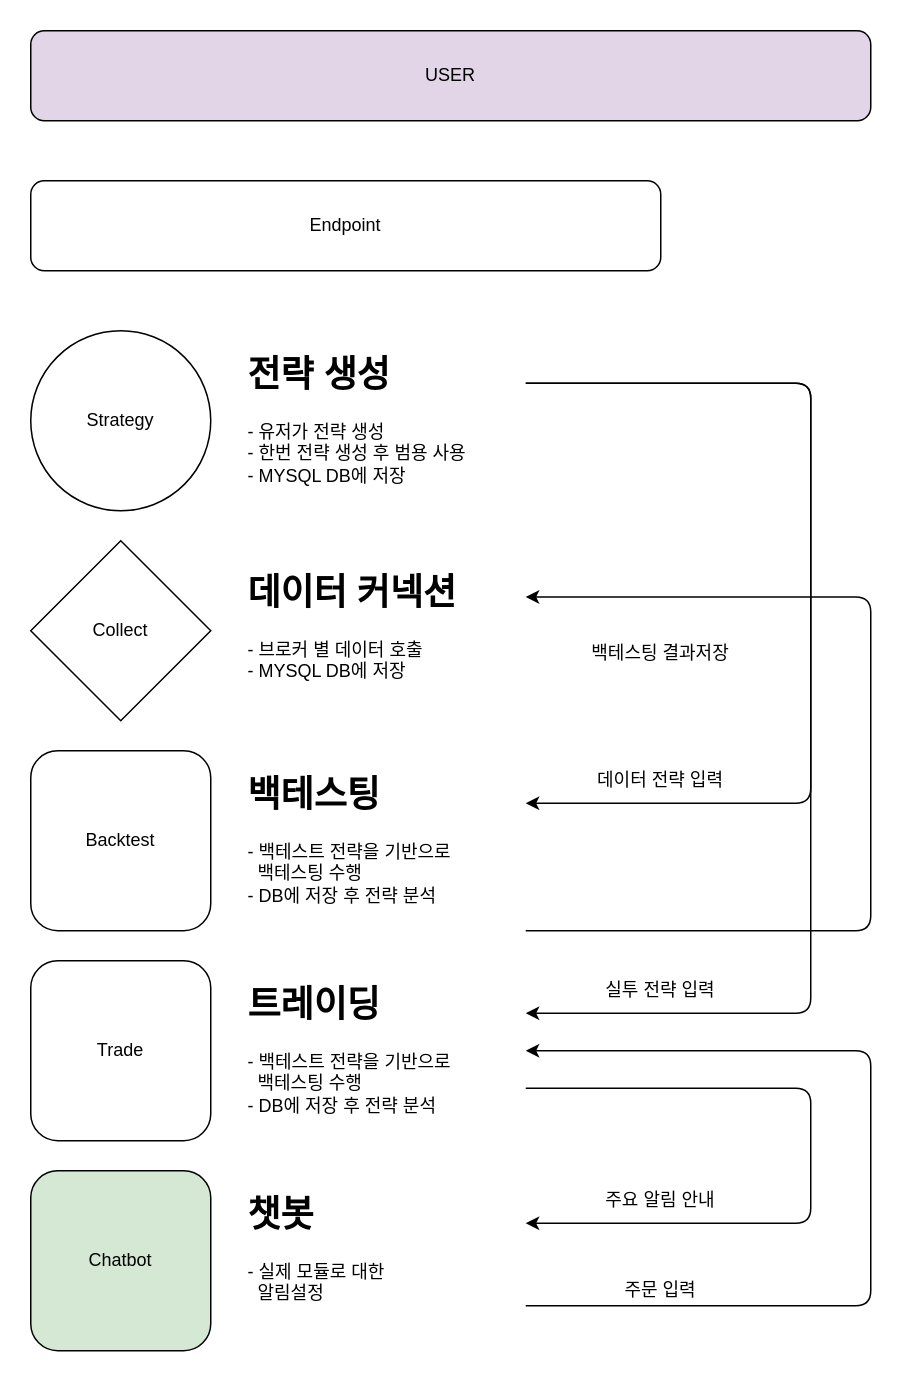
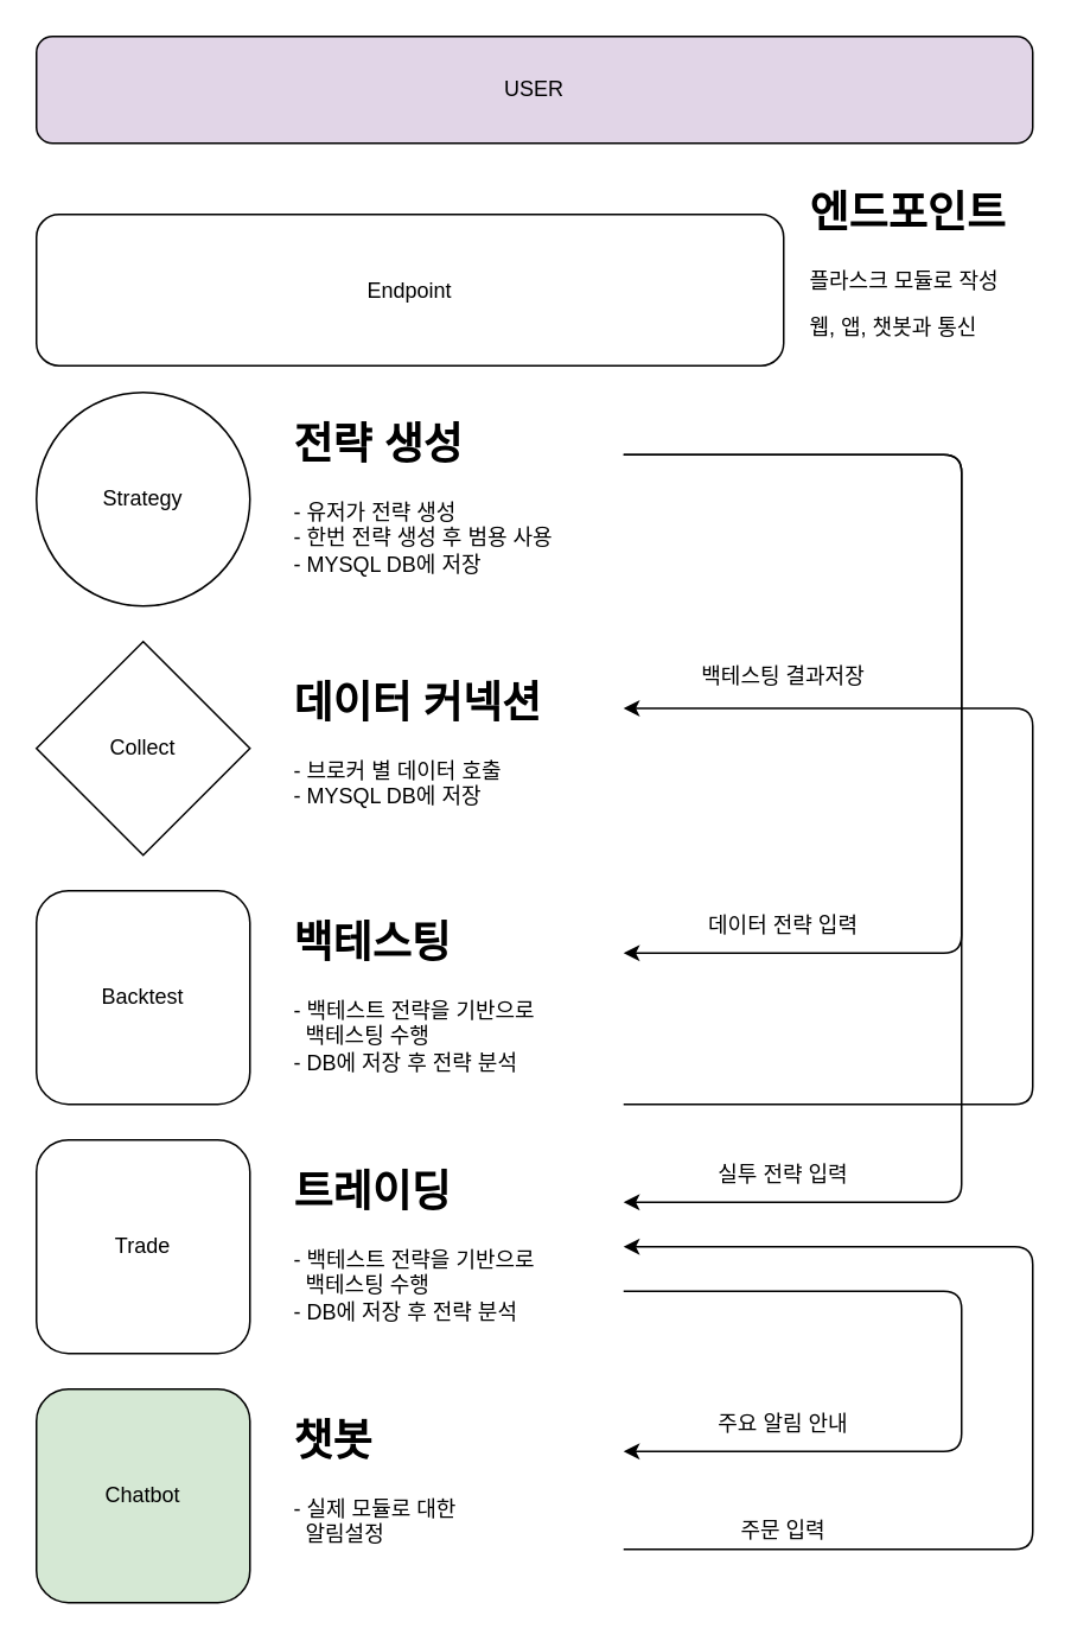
  <mxCell id="0" />
  <mxCell id="1" parent="0" />
  <mxCell id="2" value="" style="group" vertex="1" connectable="0" parent="1"><mxGeometry x="20" y="500" width="330" height="120" as="geometry" /></mxCell>
  <mxCell id="3" value="Backtest" style="rounded=1;whiteSpace=wrap;html=1;" vertex="1" parent="2"><mxGeometry width="120" height="120" as="geometry" /></mxCell>
  <mxCell id="4" value="&lt;h1&gt;백테스팅&lt;/h1&gt;&lt;div&gt;- 백테스트 전략을 기반으로&lt;/div&gt;&lt;div&gt;&amp;nbsp; 백테스팅 수행&lt;/div&gt;&lt;div&gt;- DB에 저장 후 전략 분석&lt;/div&gt;" style="text;html=1;strokeColor=none;fillColor=none;spacing=5;spacingTop=-20;whiteSpace=wrap;overflow=hidden;rounded=0;" vertex="1" parent="2"><mxGeometry x="140" y="10" width="190" height="100" as="geometry" /></mxCell>
  <mxCell id="5" value="" style="group" vertex="1" connectable="0" parent="1"><mxGeometry x="20" y="640" width="330" height="120" as="geometry" /></mxCell>
  <mxCell id="6" value="Trade" style="rounded=1;whiteSpace=wrap;html=1;" vertex="1" parent="5"><mxGeometry width="120" height="120" as="geometry" /></mxCell>
  <mxCell id="7" value="&lt;h1&gt;트레이딩&lt;/h1&gt;&lt;div&gt;- 백테스트 전략을 기반으로&lt;/div&gt;&lt;div&gt;&amp;nbsp; 백테스팅 수행&lt;/div&gt;&lt;div&gt;- DB에 저장 후 전략 분석&lt;/div&gt;" style="text;html=1;strokeColor=none;fillColor=none;spacing=5;spacingTop=-20;whiteSpace=wrap;overflow=hidden;rounded=0;" vertex="1" parent="5"><mxGeometry x="140" y="10" width="190" height="100" as="geometry" /></mxCell>
  <mxCell id="8" value="" style="group" vertex="1" connectable="0" parent="1"><mxGeometry x="20" y="360" width="330" height="120" as="geometry" /></mxCell>
  <mxCell id="9" value="Collect" style="rhombus;whiteSpace=wrap;html=1;" vertex="1" parent="8"><mxGeometry width="120" height="120" as="geometry" /></mxCell>
  <mxCell id="10" value="&lt;h1&gt;&lt;span&gt;데이터 커넥션&lt;/span&gt;&lt;/h1&gt;&lt;div&gt;&lt;span&gt;- 브로커 별 데이터 호출&lt;/span&gt;&lt;/div&gt;&lt;div&gt;&lt;span&gt;- MYSQL DB에 저장&lt;/span&gt;&lt;br&gt;&lt;/div&gt;" style="text;html=1;strokeColor=none;fillColor=none;spacing=5;spacingTop=-20;whiteSpace=wrap;overflow=hidden;rounded=0;" vertex="1" parent="8"><mxGeometry x="140" y="15" width="190" height="90" as="geometry" /></mxCell>
  <mxCell id="11" value="" style="group" vertex="1" connectable="0" parent="1"><mxGeometry x="20" y="220" width="330" height="120" as="geometry" /></mxCell>
  <mxCell id="12" value="Strategy" style="ellipse;whiteSpace=wrap;html=1;" vertex="1" parent="11"><mxGeometry width="120" height="120" as="geometry" /></mxCell>
  <mxCell id="13" value="&lt;h1&gt;&lt;span&gt;전략 생성&lt;/span&gt;&lt;/h1&gt;&lt;div&gt;&lt;span&gt;- 유저가 전략 생성&amp;nbsp;&lt;/span&gt;&lt;/div&gt;&lt;div&gt;&lt;span&gt;- 한번 전략 생성 후 범용 사용&lt;/span&gt;&lt;/div&gt;&lt;div&gt;&lt;span&gt;- MYSQL DB에 저장&lt;/span&gt;&lt;/div&gt;" style="text;html=1;strokeColor=none;fillColor=none;spacing=5;spacingTop=-20;whiteSpace=wrap;overflow=hidden;rounded=0;" vertex="1" parent="11"><mxGeometry x="140" y="10" width="190" height="100" as="geometry" /></mxCell>
  <mxCell id="14" value="" style="group" vertex="1" connectable="0" parent="1"><mxGeometry x="20" y="780" width="330" height="120" as="geometry" /></mxCell>
  <mxCell id="15" value="Chatbot" style="rounded=1;whiteSpace=wrap;html=1;fillColor=#d5e8d4;" vertex="1" parent="14"><mxGeometry width="120" height="120" as="geometry" /></mxCell>
  <mxCell id="16" value="&lt;h1&gt;챗봇&lt;/h1&gt;&lt;div&gt;- 실제 모듈로 대한&lt;/div&gt;&lt;div&gt;&amp;nbsp; 알림설정&lt;/div&gt;&lt;div&gt;&lt;br&gt;&lt;/div&gt;" style="text;html=1;strokeColor=none;fillColor=none;spacing=5;spacingTop=-20;whiteSpace=wrap;overflow=hidden;rounded=0;" vertex="1" parent="14"><mxGeometry x="140" y="10" width="190" height="100" as="geometry" /></mxCell>
  <mxCell id="17" value="" style="edgeStyle=elbowEdgeStyle;elbow=horizontal;endArrow=classic;html=1;exitX=1;exitY=0.25;exitDx=0;exitDy=0;entryX=1;entryY=0.25;entryDx=0;entryDy=0;" edge="1" parent="1" source="13" target="7"><mxGeometry width="50" height="50" relative="1" as="geometry"><mxPoint x="280" y="470" as="sourcePoint" /><mxPoint x="510" y="410" as="targetPoint" /><Array as="points"><mxPoint x="540" y="480" /><mxPoint x="420" y="510" /></Array></mxGeometry></mxCell>
  <mxCell id="18" value="" style="edgeStyle=elbowEdgeStyle;elbow=horizontal;endArrow=classic;html=1;exitX=1;exitY=0.25;exitDx=0;exitDy=0;entryX=1;entryY=0.25;entryDx=0;entryDy=0;" edge="1" parent="1" target="4"><mxGeometry width="50" height="50" relative="1" as="geometry"><mxPoint x="350" y="255" as="sourcePoint" /><mxPoint x="350" y="700" as="targetPoint" /><Array as="points"><mxPoint x="540" y="430" /></Array></mxGeometry></mxCell>
  <mxCell id="19" value="데이터 전략 입력" style="text;html=1;strokeColor=none;fillColor=none;align=center;verticalAlign=middle;whiteSpace=wrap;rounded=0;" vertex="1" parent="1"><mxGeometry x="370" y="510" width="140" height="20" as="geometry" /></mxCell>
  <mxCell id="20" value="실투 전략 입력" style="text;html=1;strokeColor=none;fillColor=none;align=center;verticalAlign=middle;whiteSpace=wrap;rounded=0;" vertex="1" parent="1"><mxGeometry x="370" y="650" width="140" height="20" as="geometry" /></mxCell>
  <mxCell id="21" value="" style="edgeStyle=elbowEdgeStyle;elbow=horizontal;endArrow=classic;html=1;entryX=1;entryY=0.25;entryDx=0;entryDy=0;" edge="1" parent="1" target="16"><mxGeometry width="50" height="50" relative="1" as="geometry"><mxPoint x="350" y="725" as="sourcePoint" /><mxPoint x="410" y="860" as="targetPoint" /><Array as="points"><mxPoint x="540" y="780" /><mxPoint x="540" y="791" /></Array></mxGeometry></mxCell>
  <mxCell id="22" value="주요 알림 안내" style="text;html=1;strokeColor=none;fillColor=none;align=center;verticalAlign=middle;whiteSpace=wrap;rounded=0;" vertex="1" parent="1"><mxGeometry x="370" y="790" width="140" height="20" as="geometry" /></mxCell>
  <mxCell id="23" value="" style="edgeStyle=elbowEdgeStyle;elbow=horizontal;endArrow=classic;html=1;entryX=1;entryY=0.25;entryDx=0;entryDy=0;" edge="1" parent="1" target="10"><mxGeometry width="50" height="50" relative="1" as="geometry"><mxPoint x="350" y="620" as="sourcePoint" /><mxPoint x="400" y="570" as="targetPoint" /><Array as="points"><mxPoint x="580" y="510" /><mxPoint x="580" y="610" /></Array></mxGeometry></mxCell>
- <mxCell id="24" value="백테스팅 결과저장" style="text;html=1;strokeColor=none;fillColor=none;align=center;verticalAlign=middle;whiteSpace=wrap;rounded=0;" vertex="1" parent="1"><mxGeometry x="370" y="425" width="140" height="20" as="geometry" /></mxCell>
+ <mxCell id="24" value="백테스팅 결과저장" style="text;html=1;strokeColor=none;fillColor=none;align=center;verticalAlign=middle;whiteSpace=wrap;rounded=0;" vertex="1" parent="1"><mxGeometry x="370" y="370" width="140" height="20" as="geometry" /></mxCell>
  <mxCell id="25" value="" style="edgeStyle=elbowEdgeStyle;elbow=horizontal;endArrow=classic;html=1;entryX=1;entryY=0.5;entryDx=0;entryDy=0;" edge="1" parent="1" target="7"><mxGeometry width="50" height="50" relative="1" as="geometry"><mxPoint x="350" y="870" as="sourcePoint" /><mxPoint x="350" y="780" as="targetPoint" /><Array as="points"><mxPoint x="580" y="790" /><mxPoint x="540" y="835" /></Array></mxGeometry></mxCell>
  <mxCell id="26" value="주문 입력" style="text;html=1;strokeColor=none;fillColor=none;align=center;verticalAlign=middle;whiteSpace=wrap;rounded=0;" vertex="1" parent="1"><mxGeometry x="370" y="850" width="140" height="20" as="geometry" /></mxCell>
- <mxCell id="27" value="Endpoint" style="rounded=1;whiteSpace=wrap;html=1;" vertex="1" parent="1"><mxGeometry x="20" y="120" width="420" height="60" as="geometry" /></mxCell>
+ <mxCell id="27" value="Endpoint" style="rounded=1;whiteSpace=wrap;html=1;" vertex="1" parent="1"><mxGeometry x="20" y="120" width="420" height="85" as="geometry" /></mxCell>
+ <mxCell id="28" value="&lt;h1&gt;엔드포인트&lt;/h1&gt;&lt;p&gt;플라스크 모듈로 작성&lt;/p&gt;&lt;p&gt;웹, 앱, 챗봇과 통신&lt;/p&gt;&lt;p&gt;&lt;br&gt;&lt;/p&gt;" style="text;html=1;strokeColor=none;fillColor=none;spacing=5;spacingTop=-20;whiteSpace=wrap;overflow=hidden;rounded=0;" vertex="1" parent="1"><mxGeometry x="450" y="100" width="130" height="100" as="geometry" /></mxCell>
  <mxCell id="29" value="USER" style="rounded=1;whiteSpace=wrap;html=1;fillColor=#e1d5e7;" vertex="1" parent="1"><mxGeometry x="20" y="20" width="560" height="60" as="geometry" /></mxCell>
